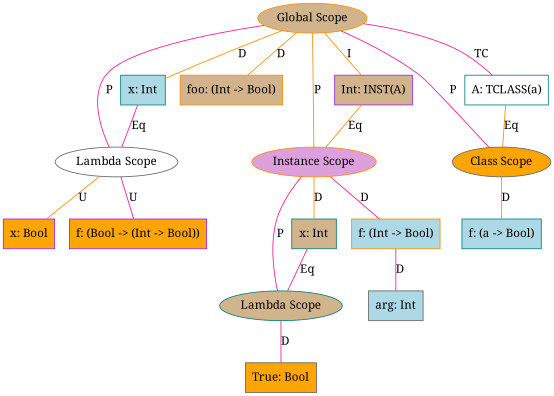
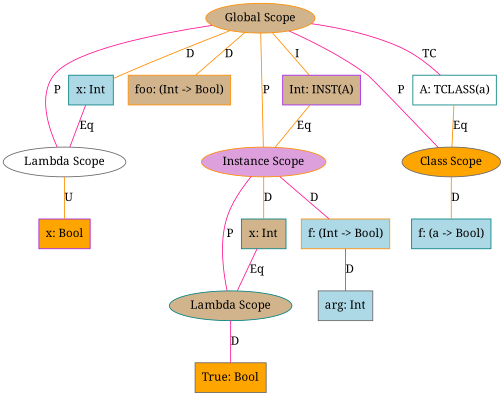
  graph {
    fontname="Noto Serif"
    node [color=teal fillcolor=tan fontname="Noto Serif" shape=box style=filled]
    edge [color=deeppink fontname="Noto Serif"]
    n1 [color=purple fillcolor=orange label="x: Bool"]
-   n2 [color=purple fillcolor=orange label="f: (Bool -> (Int -> Bool))"]
    n3 [color=gray40 fillcolor=white label="Lambda Scope" shape=ellipse]
    n4 [fillcolor=lightblue label="x: Int"]
    n5 [color=darkorange label="foo: (Int -> Bool)"]
    n6 [color=gray40 fillcolor=orange label="True: Bool"]
    n7 [label="Lambda Scope" shape=ellipse]
    n8 [label="x: Int"]
    n9 [color=gray40 fillcolor=lightblue label="arg: Int"]
    n10 [color=darkorange fillcolor=lightblue label="f: (Int -> Bool)"]
    n11 [color=darkorange fillcolor=plum label="Instance Scope" shape=ellipse]
    n12 [color=purple label="Int: INST(A)"]
    n13 [fillcolor=lightblue label="f: (a -> Bool)"]
    n14 [color=gray40 fillcolor=orange label="Class Scope" shape=ellipse]
    n15 [fillcolor=white label="A: TCLASS(a)"]
    n16 [color=darkorange label="Global Scope" shape=ellipse]
    n3 -- n1 [color=darkorange label=U]
-   n3 -- n2 [label=U]
    n4 -- n3 [label=Eq]
    n7 -- n6 [label=D]
    n8 -- n7 [label=Eq]
    n10 -- n9 [label=D]
    n11 -- n7 [label=P]
    n11 -- n8 [color=darkorange label=D]
    n11 -- n10 [label=D]
    n12 -- n11 [color=darkorange label=Eq]
    n14 -- n13 [color=darkorange label=D]
    n15 -- n14 [color=darkorange label=Eq]
    n16 -- n3 [label=P]
    n16 -- n4 [color=darkorange label=D]
    n16 -- n5 [color=darkorange label=D]
    n16 -- n11 [color=darkorange label=P]
    n16 -- n12 [color=darkorange label=I]
    n16 -- n14 [label=P]
    n16 -- n15 [label=TC]
  }
